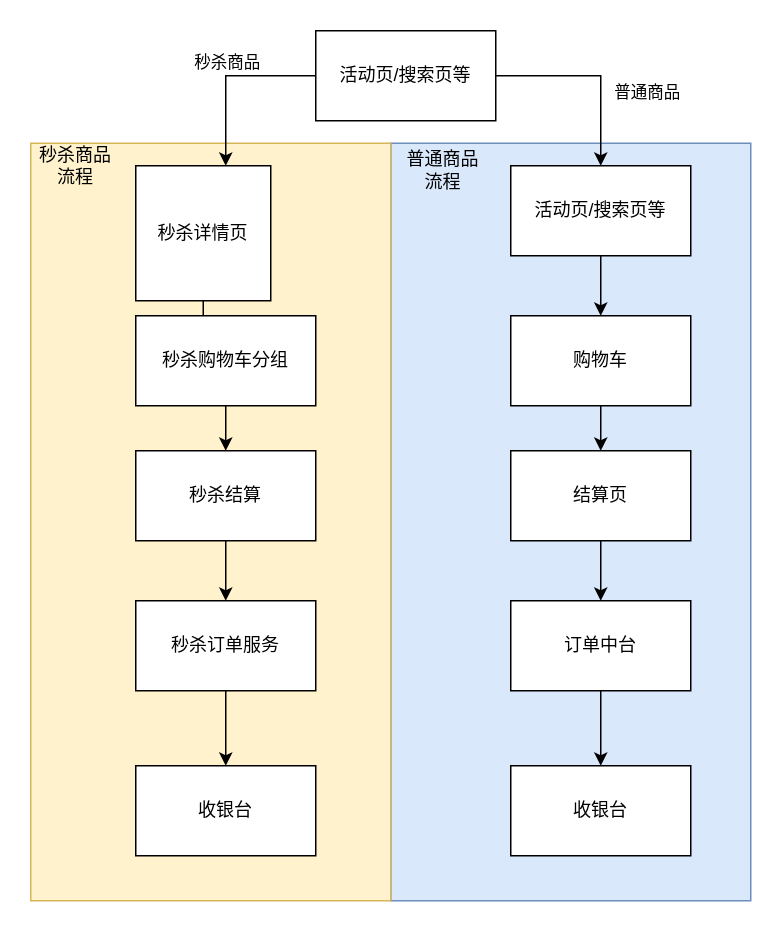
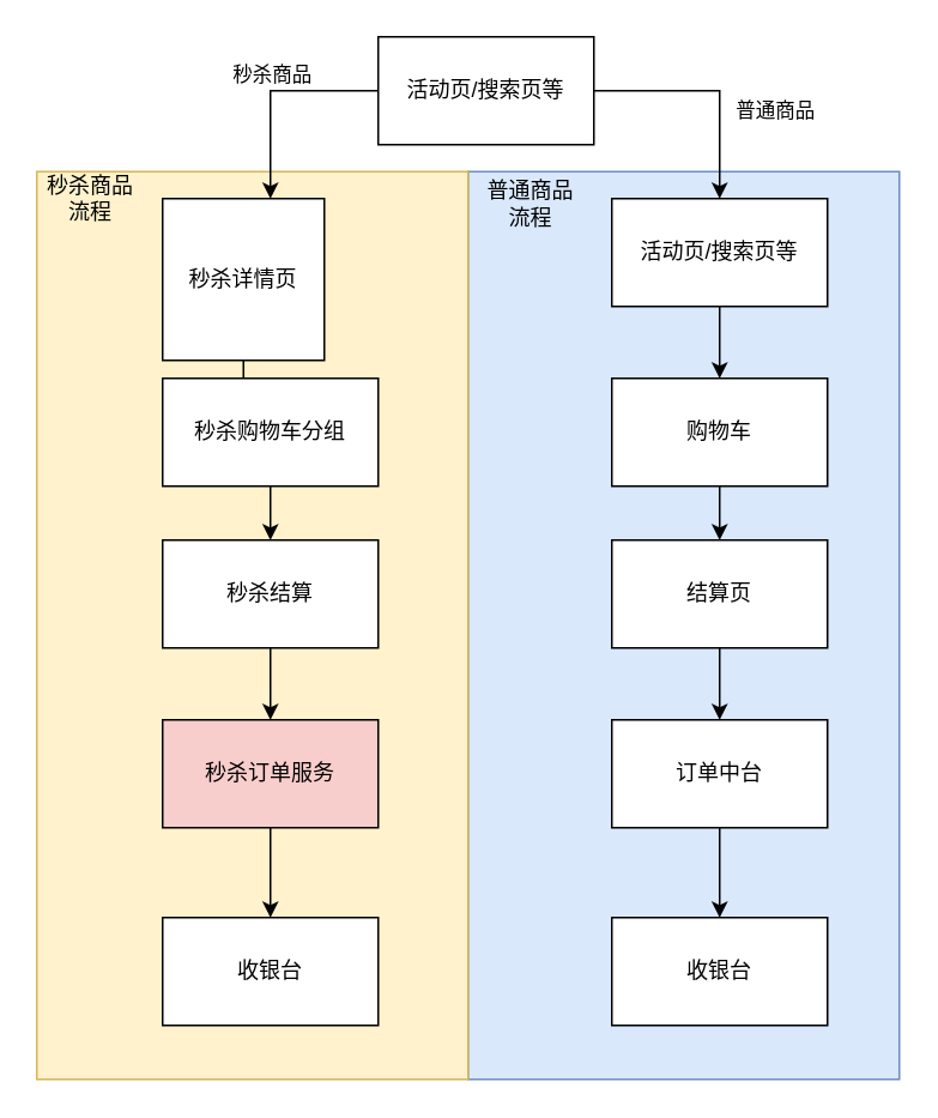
  <mxCell id="0" />
  <mxCell id="1" parent="0" />
  <mxCell id="2" value="" style="rounded=0;whiteSpace=wrap;html=1;fillColor=#dae8fc;strokeColor=#6c8ebf;" vertex="1" parent="1"><mxGeometry x="260" y="95" width="240" height="505" as="geometry" /></mxCell>
  <mxCell id="3" value="" style="rounded=0;whiteSpace=wrap;html=1;fillColor=#fff2cc;strokeColor=#d6b656;" vertex="1" parent="1"><mxGeometry x="20" y="95" width="240" height="505" as="geometry" /></mxCell>
  <mxCell id="4" value="" style="edgeStyle=orthogonalEdgeStyle;rounded=0;orthogonalLoop=1;jettySize=auto;html=1;" edge="1" parent="1" source="8" target="10"><mxGeometry relative="1" as="geometry" /></mxCell>
  <mxCell id="5" value="普通商品" style="edgeLabel;html=1;align=center;verticalAlign=middle;resizable=0;points=[];" vertex="1" connectable="0" parent="4"><mxGeometry x="0.347" y="4" relative="1" as="geometry"><mxPoint x="26" y="-8" as="offset" /></mxGeometry></mxCell>
  <mxCell id="6" value="" style="edgeStyle=orthogonalEdgeStyle;rounded=0;orthogonalLoop=1;jettySize=auto;html=1;" edge="1" parent="1" source="8" target="12"><mxGeometry relative="1" as="geometry"><Array as="points"><mxPoint x="150" y="50" /></Array></mxGeometry></mxCell>
  <mxCell id="7" value="秒杀商品" style="edgeLabel;html=1;align=center;verticalAlign=middle;resizable=0;points=[];" vertex="1" connectable="0" parent="6"><mxGeometry x="0.38" y="-3" relative="1" as="geometry"><mxPoint x="3" y="-33" as="offset" /></mxGeometry></mxCell>
  <mxCell id="8" value="活动页/搜索页等" style="rounded=0;whiteSpace=wrap;html=1;" vertex="1" parent="1"><mxGeometry x="210" y="20" width="120" height="60" as="geometry" /></mxCell>
  <mxCell id="9" style="edgeStyle=orthogonalEdgeStyle;rounded=0;orthogonalLoop=1;jettySize=auto;html=1;" edge="1" parent="1" source="10" target="21"><mxGeometry relative="1" as="geometry" /></mxCell>
  <mxCell id="10" value="活动页/搜索页等" style="rounded=0;whiteSpace=wrap;html=1;" vertex="1" parent="1"><mxGeometry x="340" y="110" width="120" height="60" as="geometry" /></mxCell>
  <mxCell id="11" value="" style="edgeStyle=orthogonalEdgeStyle;rounded=0;orthogonalLoop=1;jettySize=auto;html=1;" edge="1" parent="1" source="12" target="14"><mxGeometry relative="1" as="geometry" /></mxCell>
  <mxCell id="12" value="秒杀详情页" style="whiteSpace=wrap;html=1;rounded=0;" vertex="1" parent="1"><mxGeometry x="90" y="110" width="90" height="90" as="geometry" /></mxCell>
  <mxCell id="13" value="" style="edgeStyle=orthogonalEdgeStyle;rounded=0;orthogonalLoop=1;jettySize=auto;html=1;" edge="1" parent="1" source="14" target="16"><mxGeometry relative="1" as="geometry" /></mxCell>
  <mxCell id="14" value="秒杀购物车分组" style="whiteSpace=wrap;html=1;rounded=0;" vertex="1" parent="1"><mxGeometry x="90" y="210" width="120" height="60" as="geometry" /></mxCell>
  <mxCell id="15" value="" style="edgeStyle=orthogonalEdgeStyle;rounded=0;orthogonalLoop=1;jettySize=auto;html=1;" edge="1" parent="1" source="16" target="18"><mxGeometry relative="1" as="geometry" /></mxCell>
  <mxCell id="16" value="秒杀结算" style="whiteSpace=wrap;html=1;rounded=0;" vertex="1" parent="1"><mxGeometry x="90" y="300" width="120" height="60" as="geometry" /></mxCell>
  <mxCell id="17" value="" style="edgeStyle=orthogonalEdgeStyle;rounded=0;orthogonalLoop=1;jettySize=auto;html=1;" edge="1" parent="1" source="18" target="19"><mxGeometry relative="1" as="geometry" /></mxCell>
- <mxCell id="18" value="秒杀订单服务" style="whiteSpace=wrap;html=1;rounded=0;" vertex="1" parent="1"><mxGeometry x="90" y="400" width="120" height="60" as="geometry" /></mxCell>
+ <mxCell id="18" value="秒杀订单服务" style="whiteSpace=wrap;html=1;rounded=0;fillColor=#f8cecc;" vertex="1" parent="1"><mxGeometry x="90" y="400" width="120" height="60" as="geometry" /></mxCell>
  <mxCell id="19" value="收银台" style="whiteSpace=wrap;html=1;rounded=0;" vertex="1" parent="1"><mxGeometry x="90" y="510" width="120" height="60" as="geometry" /></mxCell>
  <mxCell id="20" value="" style="edgeStyle=orthogonalEdgeStyle;rounded=0;orthogonalLoop=1;jettySize=auto;html=1;" edge="1" parent="1" source="21" target="23"><mxGeometry relative="1" as="geometry" /></mxCell>
  <mxCell id="21" value="购物车" style="whiteSpace=wrap;html=1;rounded=0;" vertex="1" parent="1"><mxGeometry x="340" y="210" width="120" height="60" as="geometry" /></mxCell>
  <mxCell id="22" value="" style="edgeStyle=orthogonalEdgeStyle;rounded=0;orthogonalLoop=1;jettySize=auto;html=1;" edge="1" parent="1" source="23" target="25"><mxGeometry relative="1" as="geometry" /></mxCell>
  <mxCell id="23" value="结算页" style="whiteSpace=wrap;html=1;rounded=0;" vertex="1" parent="1"><mxGeometry x="340" y="300" width="120" height="60" as="geometry" /></mxCell>
  <mxCell id="24" value="" style="edgeStyle=orthogonalEdgeStyle;rounded=0;orthogonalLoop=1;jettySize=auto;html=1;" edge="1" parent="1" source="25" target="26"><mxGeometry relative="1" as="geometry" /></mxCell>
  <mxCell id="25" value="订单中台" style="whiteSpace=wrap;html=1;rounded=0;" vertex="1" parent="1"><mxGeometry x="340" y="400" width="120" height="60" as="geometry" /></mxCell>
  <mxCell id="26" value="收银台" style="whiteSpace=wrap;html=1;rounded=0;" vertex="1" parent="1"><mxGeometry x="340" y="510" width="120" height="60" as="geometry" /></mxCell>
  <mxCell id="27" value="秒杀商品流程" style="text;html=1;align=center;verticalAlign=middle;whiteSpace=wrap;rounded=0;" vertex="1" parent="1"><mxGeometry x="20" y="95" width="60" height="30" as="geometry" /></mxCell>
  <mxCell id="28" value="普通商品流程" style="text;html=1;align=center;verticalAlign=middle;whiteSpace=wrap;rounded=0;" vertex="1" parent="1"><mxGeometry x="270" y="95" width="50" height="35" as="geometry" /></mxCell>
